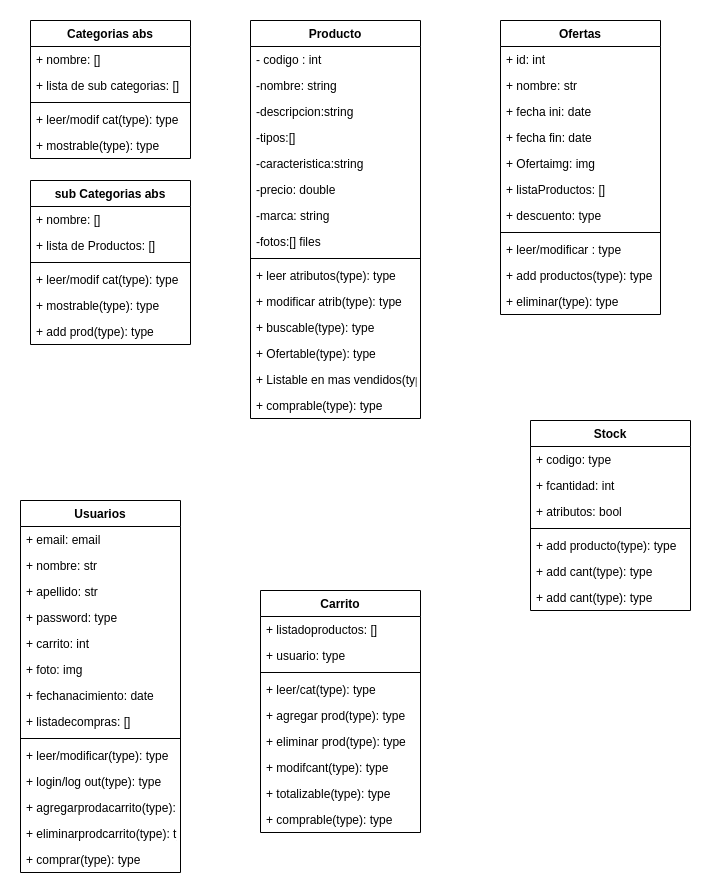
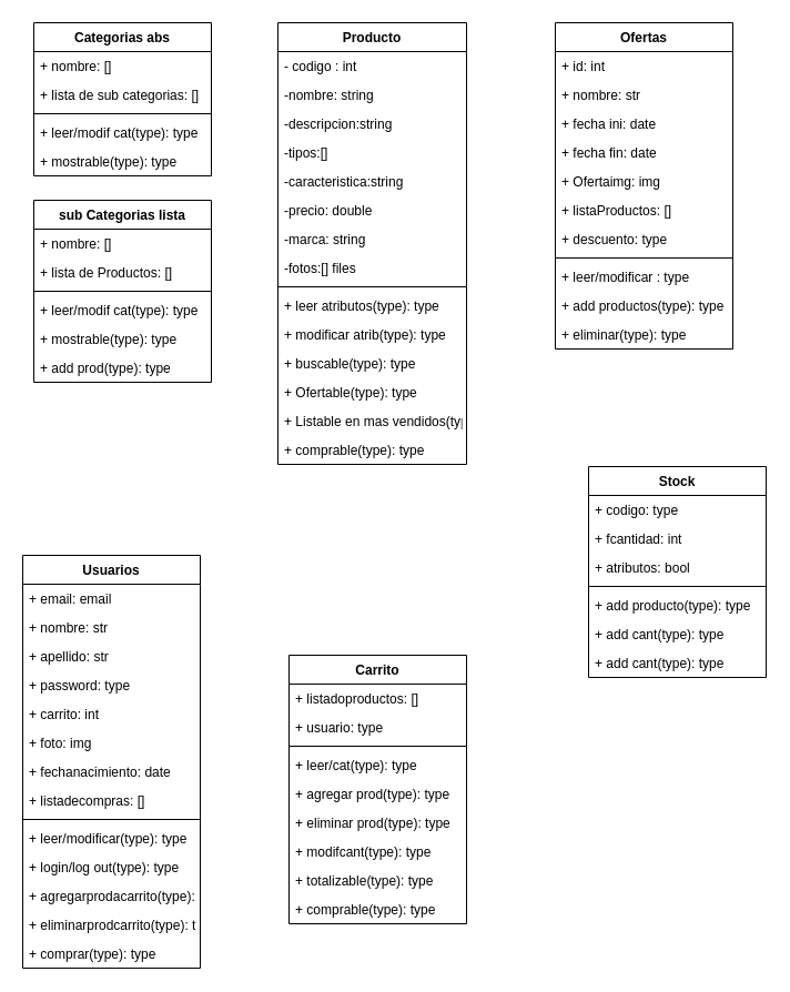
  <mxCell id="0" />
  <mxCell id="1" parent="0" />
  <mxCell id="2" value="Producto" style="swimlane;fontStyle=1;align=center;verticalAlign=top;childLayout=stackLayout;horizontal=1;startSize=26;horizontalStack=0;resizeParent=1;resizeParentMax=0;resizeLast=0;collapsible=1;marginBottom=0;" vertex="1" parent="1"><mxGeometry x="250" y="20" width="170" height="398" as="geometry"><mxRectangle x="290" y="110" width="80" height="26" as="alternateBounds" /></mxGeometry></mxCell>
  <mxCell id="3" value="- codigo : int" style="text;strokeColor=none;fillColor=none;align=left;verticalAlign=top;spacingLeft=4;spacingRight=4;overflow=hidden;rotatable=0;points=[[0,0.5],[1,0.5]];portConstraint=eastwest;" vertex="1" parent="2"><mxGeometry y="26" width="170" height="26" as="geometry" /></mxCell>
  <mxCell id="4" value="-nombre: string" style="text;strokeColor=none;fillColor=none;align=left;verticalAlign=top;spacingLeft=4;spacingRight=4;overflow=hidden;rotatable=0;points=[[0,0.5],[1,0.5]];portConstraint=eastwest;" vertex="1" parent="2"><mxGeometry y="52" width="170" height="26" as="geometry" /></mxCell>
  <mxCell id="5" value="-descripcion:string" style="text;strokeColor=none;fillColor=none;align=left;verticalAlign=top;spacingLeft=4;spacingRight=4;overflow=hidden;rotatable=0;points=[[0,0.5],[1,0.5]];portConstraint=eastwest;" vertex="1" parent="2"><mxGeometry y="78" width="170" height="26" as="geometry" /></mxCell>
  <mxCell id="6" value="-tipos:[]" style="text;strokeColor=none;fillColor=none;align=left;verticalAlign=top;spacingLeft=4;spacingRight=4;overflow=hidden;rotatable=0;points=[[0,0.5],[1,0.5]];portConstraint=eastwest;" vertex="1" parent="2"><mxGeometry y="104" width="170" height="26" as="geometry" /></mxCell>
  <mxCell id="7" value="-caracteristica:string" style="text;strokeColor=none;fillColor=none;align=left;verticalAlign=top;spacingLeft=4;spacingRight=4;overflow=hidden;rotatable=0;points=[[0,0.5],[1,0.5]];portConstraint=eastwest;" vertex="1" parent="2"><mxGeometry y="130" width="170" height="26" as="geometry" /></mxCell>
  <mxCell id="8" value="-precio: double" style="text;strokeColor=none;fillColor=none;align=left;verticalAlign=top;spacingLeft=4;spacingRight=4;overflow=hidden;rotatable=0;points=[[0,0.5],[1,0.5]];portConstraint=eastwest;" vertex="1" parent="2"><mxGeometry y="156" width="170" height="26" as="geometry" /></mxCell>
  <mxCell id="9" value="-marca: string" style="text;strokeColor=none;fillColor=none;align=left;verticalAlign=top;spacingLeft=4;spacingRight=4;overflow=hidden;rotatable=0;points=[[0,0.5],[1,0.5]];portConstraint=eastwest;" vertex="1" parent="2"><mxGeometry y="182" width="170" height="26" as="geometry" /></mxCell>
  <mxCell id="10" value="-fotos:[] files" style="text;strokeColor=none;fillColor=none;align=left;verticalAlign=top;spacingLeft=4;spacingRight=4;overflow=hidden;rotatable=0;points=[[0,0.5],[1,0.5]];portConstraint=eastwest;" vertex="1" parent="2"><mxGeometry y="208" width="170" height="26" as="geometry" /></mxCell>
  <mxCell id="11" value="" style="line;strokeWidth=1;fillColor=none;align=left;verticalAlign=middle;spacingTop=-1;spacingLeft=3;spacingRight=3;rotatable=0;labelPosition=right;points=[];portConstraint=eastwest;" vertex="1" parent="2"><mxGeometry y="234" width="170" height="8" as="geometry" /></mxCell>
  <mxCell id="12" value="+ leer atributos(type): type" style="text;strokeColor=none;fillColor=none;align=left;verticalAlign=top;spacingLeft=4;spacingRight=4;overflow=hidden;rotatable=0;points=[[0,0.5],[1,0.5]];portConstraint=eastwest;" vertex="1" parent="2"><mxGeometry y="242" width="170" height="26" as="geometry" /></mxCell>
  <mxCell id="13" value="+ modificar atrib(type): type" style="text;strokeColor=none;fillColor=none;align=left;verticalAlign=top;spacingLeft=4;spacingRight=4;overflow=hidden;rotatable=0;points=[[0,0.5],[1,0.5]];portConstraint=eastwest;" vertex="1" parent="2"><mxGeometry y="268" width="170" height="26" as="geometry" /></mxCell>
  <mxCell id="14" value="+ buscable(type): type" style="text;strokeColor=none;fillColor=none;align=left;verticalAlign=top;spacingLeft=4;spacingRight=4;overflow=hidden;rotatable=0;points=[[0,0.5],[1,0.5]];portConstraint=eastwest;" vertex="1" parent="2"><mxGeometry y="294" width="170" height="26" as="geometry" /></mxCell>
  <mxCell id="15" value="+ Ofertable(type): type" style="text;strokeColor=none;fillColor=none;align=left;verticalAlign=top;spacingLeft=4;spacingRight=4;overflow=hidden;rotatable=0;points=[[0,0.5],[1,0.5]];portConstraint=eastwest;" vertex="1" parent="2"><mxGeometry y="320" width="170" height="26" as="geometry" /></mxCell>
  <mxCell id="16" value="+ Listable en mas vendidos(type): type" style="text;strokeColor=none;fillColor=none;align=left;verticalAlign=top;spacingLeft=4;spacingRight=4;overflow=hidden;rotatable=0;points=[[0,0.5],[1,0.5]];portConstraint=eastwest;" vertex="1" parent="2"><mxGeometry y="346" width="170" height="26" as="geometry" /></mxCell>
  <mxCell id="17" value="+ comprable(type): type" style="text;strokeColor=none;fillColor=none;align=left;verticalAlign=top;spacingLeft=4;spacingRight=4;overflow=hidden;rotatable=0;points=[[0,0.5],[1,0.5]];portConstraint=eastwest;" vertex="1" parent="2"><mxGeometry y="372" width="170" height="26" as="geometry" /></mxCell>
  <mxCell id="18" value="Ofertas" style="swimlane;fontStyle=1;align=center;verticalAlign=top;childLayout=stackLayout;horizontal=1;startSize=26;horizontalStack=0;resizeParent=1;resizeParentMax=0;resizeLast=0;collapsible=1;marginBottom=0;" vertex="1" parent="1"><mxGeometry x="500" y="20" width="160" height="294" as="geometry" /></mxCell>
  <mxCell id="19" value="+ id: int" style="text;strokeColor=none;fillColor=none;align=left;verticalAlign=top;spacingLeft=4;spacingRight=4;overflow=hidden;rotatable=0;points=[[0,0.5],[1,0.5]];portConstraint=eastwest;" vertex="1" parent="18"><mxGeometry y="26" width="160" height="26" as="geometry" /></mxCell>
  <mxCell id="20" value="+ nombre: str" style="text;strokeColor=none;fillColor=none;align=left;verticalAlign=top;spacingLeft=4;spacingRight=4;overflow=hidden;rotatable=0;points=[[0,0.5],[1,0.5]];portConstraint=eastwest;" vertex="1" parent="18"><mxGeometry y="52" width="160" height="26" as="geometry" /></mxCell>
  <mxCell id="21" value="+ fecha ini: date" style="text;strokeColor=none;fillColor=none;align=left;verticalAlign=top;spacingLeft=4;spacingRight=4;overflow=hidden;rotatable=0;points=[[0,0.5],[1,0.5]];portConstraint=eastwest;" vertex="1" parent="18"><mxGeometry y="78" width="160" height="26" as="geometry" /></mxCell>
  <mxCell id="22" value="+ fecha fin: date" style="text;strokeColor=none;fillColor=none;align=left;verticalAlign=top;spacingLeft=4;spacingRight=4;overflow=hidden;rotatable=0;points=[[0,0.5],[1,0.5]];portConstraint=eastwest;" vertex="1" parent="18"><mxGeometry y="104" width="160" height="26" as="geometry" /></mxCell>
  <mxCell id="23" value="+ Ofertaimg: img" style="text;strokeColor=none;fillColor=none;align=left;verticalAlign=top;spacingLeft=4;spacingRight=4;overflow=hidden;rotatable=0;points=[[0,0.5],[1,0.5]];portConstraint=eastwest;" vertex="1" parent="18"><mxGeometry y="130" width="160" height="26" as="geometry" /></mxCell>
  <mxCell id="24" value="+ listaProductos: []" style="text;strokeColor=none;fillColor=none;align=left;verticalAlign=top;spacingLeft=4;spacingRight=4;overflow=hidden;rotatable=0;points=[[0,0.5],[1,0.5]];portConstraint=eastwest;" vertex="1" parent="18"><mxGeometry y="156" width="160" height="26" as="geometry" /></mxCell>
  <mxCell id="25" value="+ descuento: type" style="text;strokeColor=none;fillColor=none;align=left;verticalAlign=top;spacingLeft=4;spacingRight=4;overflow=hidden;rotatable=0;points=[[0,0.5],[1,0.5]];portConstraint=eastwest;" vertex="1" parent="18"><mxGeometry y="182" width="160" height="26" as="geometry" /></mxCell>
  <mxCell id="26" value="" style="line;strokeWidth=1;fillColor=none;align=left;verticalAlign=middle;spacingTop=-1;spacingLeft=3;spacingRight=3;rotatable=0;labelPosition=right;points=[];portConstraint=eastwest;" vertex="1" parent="18"><mxGeometry y="208" width="160" height="8" as="geometry" /></mxCell>
  <mxCell id="27" value="+ leer/modificar : type" style="text;strokeColor=none;fillColor=none;align=left;verticalAlign=top;spacingLeft=4;spacingRight=4;overflow=hidden;rotatable=0;points=[[0,0.5],[1,0.5]];portConstraint=eastwest;" vertex="1" parent="18"><mxGeometry y="216" width="160" height="26" as="geometry" /></mxCell>
  <mxCell id="28" value="+ add productos(type): type" style="text;strokeColor=none;fillColor=none;align=left;verticalAlign=top;spacingLeft=4;spacingRight=4;overflow=hidden;rotatable=0;points=[[0,0.5],[1,0.5]];portConstraint=eastwest;" vertex="1" parent="18"><mxGeometry y="242" width="160" height="26" as="geometry" /></mxCell>
  <mxCell id="29" value="+ eliminar(type): type" style="text;strokeColor=none;fillColor=none;align=left;verticalAlign=top;spacingLeft=4;spacingRight=4;overflow=hidden;rotatable=0;points=[[0,0.5],[1,0.5]];portConstraint=eastwest;" vertex="1" parent="18"><mxGeometry y="268" width="160" height="26" as="geometry" /></mxCell>
  <mxCell id="30" value="Stock" style="swimlane;fontStyle=1;align=center;verticalAlign=top;childLayout=stackLayout;horizontal=1;startSize=26;horizontalStack=0;resizeParent=1;resizeParentMax=0;resizeLast=0;collapsible=1;marginBottom=0;" vertex="1" parent="1"><mxGeometry x="530" y="420" width="160" height="190" as="geometry" /></mxCell>
  <mxCell id="31" value="+ codigo: type" style="text;strokeColor=none;fillColor=none;align=left;verticalAlign=top;spacingLeft=4;spacingRight=4;overflow=hidden;rotatable=0;points=[[0,0.5],[1,0.5]];portConstraint=eastwest;" vertex="1" parent="30"><mxGeometry y="26" width="160" height="26" as="geometry" /></mxCell>
  <mxCell id="32" value="+ fcantidad: int" style="text;strokeColor=none;fillColor=none;align=left;verticalAlign=top;spacingLeft=4;spacingRight=4;overflow=hidden;rotatable=0;points=[[0,0.5],[1,0.5]];portConstraint=eastwest;" vertex="1" parent="30"><mxGeometry y="52" width="160" height="26" as="geometry" /></mxCell>
  <mxCell id="33" value="+ atributos: bool" style="text;strokeColor=none;fillColor=none;align=left;verticalAlign=top;spacingLeft=4;spacingRight=4;overflow=hidden;rotatable=0;points=[[0,0.5],[1,0.5]];portConstraint=eastwest;" vertex="1" parent="30"><mxGeometry y="78" width="160" height="26" as="geometry" /></mxCell>
  <mxCell id="34" value="" style="line;strokeWidth=1;fillColor=none;align=left;verticalAlign=middle;spacingTop=-1;spacingLeft=3;spacingRight=3;rotatable=0;labelPosition=right;points=[];portConstraint=eastwest;" vertex="1" parent="30"><mxGeometry y="104" width="160" height="8" as="geometry" /></mxCell>
  <mxCell id="35" value="+ add producto(type): type" style="text;strokeColor=none;fillColor=none;align=left;verticalAlign=top;spacingLeft=4;spacingRight=4;overflow=hidden;rotatable=0;points=[[0,0.5],[1,0.5]];portConstraint=eastwest;" vertex="1" parent="30"><mxGeometry y="112" width="160" height="26" as="geometry" /></mxCell>
  <mxCell id="36" value="+ add cant(type): type" style="text;strokeColor=none;fillColor=none;align=left;verticalAlign=top;spacingLeft=4;spacingRight=4;overflow=hidden;rotatable=0;points=[[0,0.5],[1,0.5]];portConstraint=eastwest;" vertex="1" parent="30"><mxGeometry y="138" width="160" height="26" as="geometry" /></mxCell>
  <mxCell id="37" value="+ add cant(type): type" style="text;strokeColor=none;fillColor=none;align=left;verticalAlign=top;spacingLeft=4;spacingRight=4;overflow=hidden;rotatable=0;points=[[0,0.5],[1,0.5]];portConstraint=eastwest;" vertex="1" parent="30"><mxGeometry y="164" width="160" height="26" as="geometry" /></mxCell>
  <mxCell id="38" value="Usuarios" style="swimlane;fontStyle=1;align=center;verticalAlign=top;childLayout=stackLayout;horizontal=1;startSize=26;horizontalStack=0;resizeParent=1;resizeParentMax=0;resizeLast=0;collapsible=1;marginBottom=0;" vertex="1" parent="1"><mxGeometry x="20" y="500" width="160" height="372" as="geometry" /></mxCell>
  <mxCell id="39" value="+ email: email" style="text;strokeColor=none;fillColor=none;align=left;verticalAlign=top;spacingLeft=4;spacingRight=4;overflow=hidden;rotatable=0;points=[[0,0.5],[1,0.5]];portConstraint=eastwest;" vertex="1" parent="38"><mxGeometry y="26" width="160" height="26" as="geometry" /></mxCell>
  <mxCell id="40" value="+ nombre: str" style="text;strokeColor=none;fillColor=none;align=left;verticalAlign=top;spacingLeft=4;spacingRight=4;overflow=hidden;rotatable=0;points=[[0,0.5],[1,0.5]];portConstraint=eastwest;" vertex="1" parent="38"><mxGeometry y="52" width="160" height="26" as="geometry" /></mxCell>
  <mxCell id="41" value="+ apellido: str" style="text;strokeColor=none;fillColor=none;align=left;verticalAlign=top;spacingLeft=4;spacingRight=4;overflow=hidden;rotatable=0;points=[[0,0.5],[1,0.5]];portConstraint=eastwest;" vertex="1" parent="38"><mxGeometry y="78" width="160" height="26" as="geometry" /></mxCell>
  <mxCell id="42" value="+ password: type" style="text;strokeColor=none;fillColor=none;align=left;verticalAlign=top;spacingLeft=4;spacingRight=4;overflow=hidden;rotatable=0;points=[[0,0.5],[1,0.5]];portConstraint=eastwest;" vertex="1" parent="38"><mxGeometry y="104" width="160" height="26" as="geometry" /></mxCell>
  <mxCell id="43" value="+ carrito: int&#10;" style="text;strokeColor=none;fillColor=none;align=left;verticalAlign=top;spacingLeft=4;spacingRight=4;overflow=hidden;rotatable=0;points=[[0,0.5],[1,0.5]];portConstraint=eastwest;" vertex="1" parent="38"><mxGeometry y="130" width="160" height="26" as="geometry" /></mxCell>
  <mxCell id="44" value="+ foto: img" style="text;strokeColor=none;fillColor=none;align=left;verticalAlign=top;spacingLeft=4;spacingRight=4;overflow=hidden;rotatable=0;points=[[0,0.5],[1,0.5]];portConstraint=eastwest;" vertex="1" parent="38"><mxGeometry y="156" width="160" height="26" as="geometry" /></mxCell>
  <mxCell id="45" value="+ fechanacimiento: date" style="text;strokeColor=none;fillColor=none;align=left;verticalAlign=top;spacingLeft=4;spacingRight=4;overflow=hidden;rotatable=0;points=[[0,0.5],[1,0.5]];portConstraint=eastwest;" vertex="1" parent="38"><mxGeometry y="182" width="160" height="26" as="geometry" /></mxCell>
  <mxCell id="46" value="+ listadecompras: []" style="text;strokeColor=none;fillColor=none;align=left;verticalAlign=top;spacingLeft=4;spacingRight=4;overflow=hidden;rotatable=0;points=[[0,0.5],[1,0.5]];portConstraint=eastwest;" vertex="1" parent="38"><mxGeometry y="208" width="160" height="26" as="geometry" /></mxCell>
  <mxCell id="47" value="" style="line;strokeWidth=1;fillColor=none;align=left;verticalAlign=middle;spacingTop=-1;spacingLeft=3;spacingRight=3;rotatable=0;labelPosition=right;points=[];portConstraint=eastwest;" vertex="1" parent="38"><mxGeometry y="234" width="160" height="8" as="geometry" /></mxCell>
  <mxCell id="48" value="+ leer/modificar(type): type" style="text;strokeColor=none;fillColor=none;align=left;verticalAlign=top;spacingLeft=4;spacingRight=4;overflow=hidden;rotatable=0;points=[[0,0.5],[1,0.5]];portConstraint=eastwest;" vertex="1" parent="38"><mxGeometry y="242" width="160" height="26" as="geometry" /></mxCell>
  <mxCell id="49" value="+ login/log out(type): type" style="text;strokeColor=none;fillColor=none;align=left;verticalAlign=top;spacingLeft=4;spacingRight=4;overflow=hidden;rotatable=0;points=[[0,0.5],[1,0.5]];portConstraint=eastwest;" vertex="1" parent="38"><mxGeometry y="268" width="160" height="26" as="geometry" /></mxCell>
  <mxCell id="50" value="+ agregarprodacarrito(type): type" style="text;strokeColor=none;fillColor=none;align=left;verticalAlign=top;spacingLeft=4;spacingRight=4;overflow=hidden;rotatable=0;points=[[0,0.5],[1,0.5]];portConstraint=eastwest;" vertex="1" parent="38"><mxGeometry y="294" width="160" height="26" as="geometry" /></mxCell>
  <mxCell id="51" value="+ eliminarprodcarrito(type): type" style="text;strokeColor=none;fillColor=none;align=left;verticalAlign=top;spacingLeft=4;spacingRight=4;overflow=hidden;rotatable=0;points=[[0,0.5],[1,0.5]];portConstraint=eastwest;" vertex="1" parent="38"><mxGeometry y="320" width="160" height="26" as="geometry" /></mxCell>
  <mxCell id="52" value="+ comprar(type): type" style="text;strokeColor=none;fillColor=none;align=left;verticalAlign=top;spacingLeft=4;spacingRight=4;overflow=hidden;rotatable=0;points=[[0,0.5],[1,0.5]];portConstraint=eastwest;" vertex="1" parent="38"><mxGeometry y="346" width="160" height="26" as="geometry" /></mxCell>
  <mxCell id="53" value="Carrito" style="swimlane;fontStyle=1;align=center;verticalAlign=top;childLayout=stackLayout;horizontal=1;startSize=26;horizontalStack=0;resizeParent=1;resizeParentMax=0;resizeLast=0;collapsible=1;marginBottom=0;" vertex="1" parent="1"><mxGeometry x="260" y="590" width="160" height="242" as="geometry" /></mxCell>
  <mxCell id="54" value="+ listadoproductos: []" style="text;strokeColor=none;fillColor=none;align=left;verticalAlign=top;spacingLeft=4;spacingRight=4;overflow=hidden;rotatable=0;points=[[0,0.5],[1,0.5]];portConstraint=eastwest;" vertex="1" parent="53"><mxGeometry y="26" width="160" height="26" as="geometry" /></mxCell>
  <mxCell id="55" value="+ usuario: type" style="text;strokeColor=none;fillColor=none;align=left;verticalAlign=top;spacingLeft=4;spacingRight=4;overflow=hidden;rotatable=0;points=[[0,0.5],[1,0.5]];portConstraint=eastwest;" vertex="1" parent="53"><mxGeometry y="52" width="160" height="26" as="geometry" /></mxCell>
  <mxCell id="56" value="" style="line;strokeWidth=1;fillColor=none;align=left;verticalAlign=middle;spacingTop=-1;spacingLeft=3;spacingRight=3;rotatable=0;labelPosition=right;points=[];portConstraint=eastwest;" vertex="1" parent="53"><mxGeometry y="78" width="160" height="8" as="geometry" /></mxCell>
  <mxCell id="57" value="+ leer/cat(type): type" style="text;strokeColor=none;fillColor=none;align=left;verticalAlign=top;spacingLeft=4;spacingRight=4;overflow=hidden;rotatable=0;points=[[0,0.5],[1,0.5]];portConstraint=eastwest;" vertex="1" parent="53"><mxGeometry y="86" width="160" height="26" as="geometry" /></mxCell>
  <mxCell id="58" value="+ agregar prod(type): type" style="text;strokeColor=none;fillColor=none;align=left;verticalAlign=top;spacingLeft=4;spacingRight=4;overflow=hidden;rotatable=0;points=[[0,0.5],[1,0.5]];portConstraint=eastwest;" vertex="1" parent="53"><mxGeometry y="112" width="160" height="26" as="geometry" /></mxCell>
  <mxCell id="59" value="+ eliminar prod(type): type" style="text;strokeColor=none;fillColor=none;align=left;verticalAlign=top;spacingLeft=4;spacingRight=4;overflow=hidden;rotatable=0;points=[[0,0.5],[1,0.5]];portConstraint=eastwest;" vertex="1" parent="53"><mxGeometry y="138" width="160" height="26" as="geometry" /></mxCell>
  <mxCell id="60" value="+ modifcant(type): type" style="text;strokeColor=none;fillColor=none;align=left;verticalAlign=top;spacingLeft=4;spacingRight=4;overflow=hidden;rotatable=0;points=[[0,0.5],[1,0.5]];portConstraint=eastwest;" vertex="1" parent="53"><mxGeometry y="164" width="160" height="26" as="geometry" /></mxCell>
  <mxCell id="61" value="+ totalizable(type): type" style="text;strokeColor=none;fillColor=none;align=left;verticalAlign=top;spacingLeft=4;spacingRight=4;overflow=hidden;rotatable=0;points=[[0,0.5],[1,0.5]];portConstraint=eastwest;" vertex="1" parent="53"><mxGeometry y="190" width="160" height="26" as="geometry" /></mxCell>
  <mxCell id="62" value="+ comprable(type): type" style="text;strokeColor=none;fillColor=none;align=left;verticalAlign=top;spacingLeft=4;spacingRight=4;overflow=hidden;rotatable=0;points=[[0,0.5],[1,0.5]];portConstraint=eastwest;" vertex="1" parent="53"><mxGeometry y="216" width="160" height="26" as="geometry" /></mxCell>
  <mxCell id="63" value="Categorias abs" style="swimlane;fontStyle=1;align=center;verticalAlign=top;childLayout=stackLayout;horizontal=1;startSize=26;horizontalStack=0;resizeParent=1;resizeParentMax=0;resizeLast=0;collapsible=1;marginBottom=0;" vertex="1" parent="1"><mxGeometry x="30" y="20" width="160" height="138" as="geometry" /></mxCell>
  <mxCell id="64" value="+ nombre: []" style="text;strokeColor=none;fillColor=none;align=left;verticalAlign=top;spacingLeft=4;spacingRight=4;overflow=hidden;rotatable=0;points=[[0,0.5],[1,0.5]];portConstraint=eastwest;" vertex="1" parent="63"><mxGeometry y="26" width="160" height="26" as="geometry" /></mxCell>
  <mxCell id="65" value="+ lista de sub categorias: []" style="text;strokeColor=none;fillColor=none;align=left;verticalAlign=top;spacingLeft=4;spacingRight=4;overflow=hidden;rotatable=0;points=[[0,0.5],[1,0.5]];portConstraint=eastwest;" vertex="1" parent="63"><mxGeometry y="52" width="160" height="26" as="geometry" /></mxCell>
  <mxCell id="66" value="" style="line;strokeWidth=1;fillColor=none;align=left;verticalAlign=middle;spacingTop=-1;spacingLeft=3;spacingRight=3;rotatable=0;labelPosition=right;points=[];portConstraint=eastwest;" vertex="1" parent="63"><mxGeometry y="78" width="160" height="8" as="geometry" /></mxCell>
  <mxCell id="67" value="+ leer/modif cat(type): type" style="text;strokeColor=none;fillColor=none;align=left;verticalAlign=top;spacingLeft=4;spacingRight=4;overflow=hidden;rotatable=0;points=[[0,0.5],[1,0.5]];portConstraint=eastwest;" vertex="1" parent="63"><mxGeometry y="86" width="160" height="26" as="geometry" /></mxCell>
  <mxCell id="68" value="+ mostrable(type): type" style="text;strokeColor=none;fillColor=none;align=left;verticalAlign=top;spacingLeft=4;spacingRight=4;overflow=hidden;rotatable=0;points=[[0,0.5],[1,0.5]];portConstraint=eastwest;" vertex="1" parent="63"><mxGeometry y="112" width="160" height="26" as="geometry" /></mxCell>
- <mxCell id="69" value="sub Categorias abs" style="swimlane;fontStyle=1;align=center;verticalAlign=top;childLayout=stackLayout;horizontal=1;startSize=26;horizontalStack=0;resizeParent=1;resizeParentMax=0;resizeLast=0;collapsible=1;marginBottom=0;" vertex="1" parent="1"><mxGeometry x="30" y="180" width="160" height="164" as="geometry" /></mxCell>
+ <mxCell id="69" value="sub Categorias lista" style="swimlane;fontStyle=1;align=center;verticalAlign=top;childLayout=stackLayout;horizontal=1;startSize=26;horizontalStack=0;resizeParent=1;resizeParentMax=0;resizeLast=0;collapsible=1;marginBottom=0;" vertex="1" parent="1"><mxGeometry x="30" y="180" width="160" height="164" as="geometry" /></mxCell>
  <mxCell id="70" value="+ nombre: []" style="text;strokeColor=none;fillColor=none;align=left;verticalAlign=top;spacingLeft=4;spacingRight=4;overflow=hidden;rotatable=0;points=[[0,0.5],[1,0.5]];portConstraint=eastwest;" vertex="1" parent="69"><mxGeometry y="26" width="160" height="26" as="geometry" /></mxCell>
  <mxCell id="71" value="+ lista de Productos: []" style="text;strokeColor=none;fillColor=none;align=left;verticalAlign=top;spacingLeft=4;spacingRight=4;overflow=hidden;rotatable=0;points=[[0,0.5],[1,0.5]];portConstraint=eastwest;" vertex="1" parent="69"><mxGeometry y="52" width="160" height="26" as="geometry" /></mxCell>
  <mxCell id="72" value="" style="line;strokeWidth=1;fillColor=none;align=left;verticalAlign=middle;spacingTop=-1;spacingLeft=3;spacingRight=3;rotatable=0;labelPosition=right;points=[];portConstraint=eastwest;" vertex="1" parent="69"><mxGeometry y="78" width="160" height="8" as="geometry" /></mxCell>
  <mxCell id="73" value="+ leer/modif cat(type): type" style="text;strokeColor=none;fillColor=none;align=left;verticalAlign=top;spacingLeft=4;spacingRight=4;overflow=hidden;rotatable=0;points=[[0,0.5],[1,0.5]];portConstraint=eastwest;" vertex="1" parent="69"><mxGeometry y="86" width="160" height="26" as="geometry" /></mxCell>
  <mxCell id="74" value="+ mostrable(type): type" style="text;strokeColor=none;fillColor=none;align=left;verticalAlign=top;spacingLeft=4;spacingRight=4;overflow=hidden;rotatable=0;points=[[0,0.5],[1,0.5]];portConstraint=eastwest;" vertex="1" parent="69"><mxGeometry y="112" width="160" height="26" as="geometry" /></mxCell>
  <mxCell id="75" value="+ add prod(type): type" style="text;strokeColor=none;fillColor=none;align=left;verticalAlign=top;spacingLeft=4;spacingRight=4;overflow=hidden;rotatable=0;points=[[0,0.5],[1,0.5]];portConstraint=eastwest;" vertex="1" parent="69"><mxGeometry y="138" width="160" height="26" as="geometry" /></mxCell>
